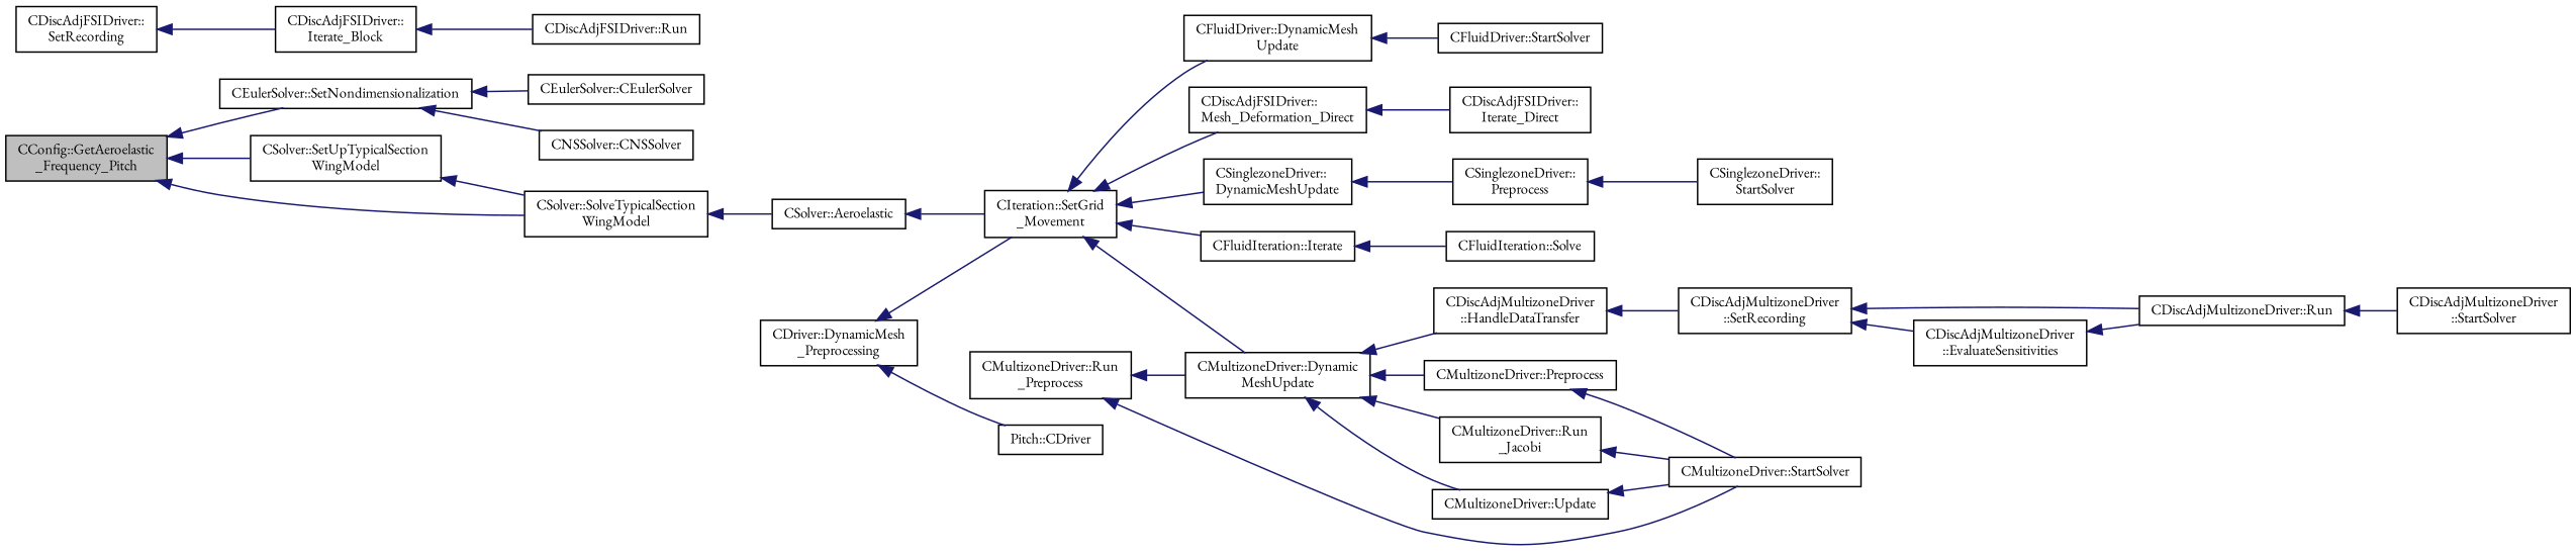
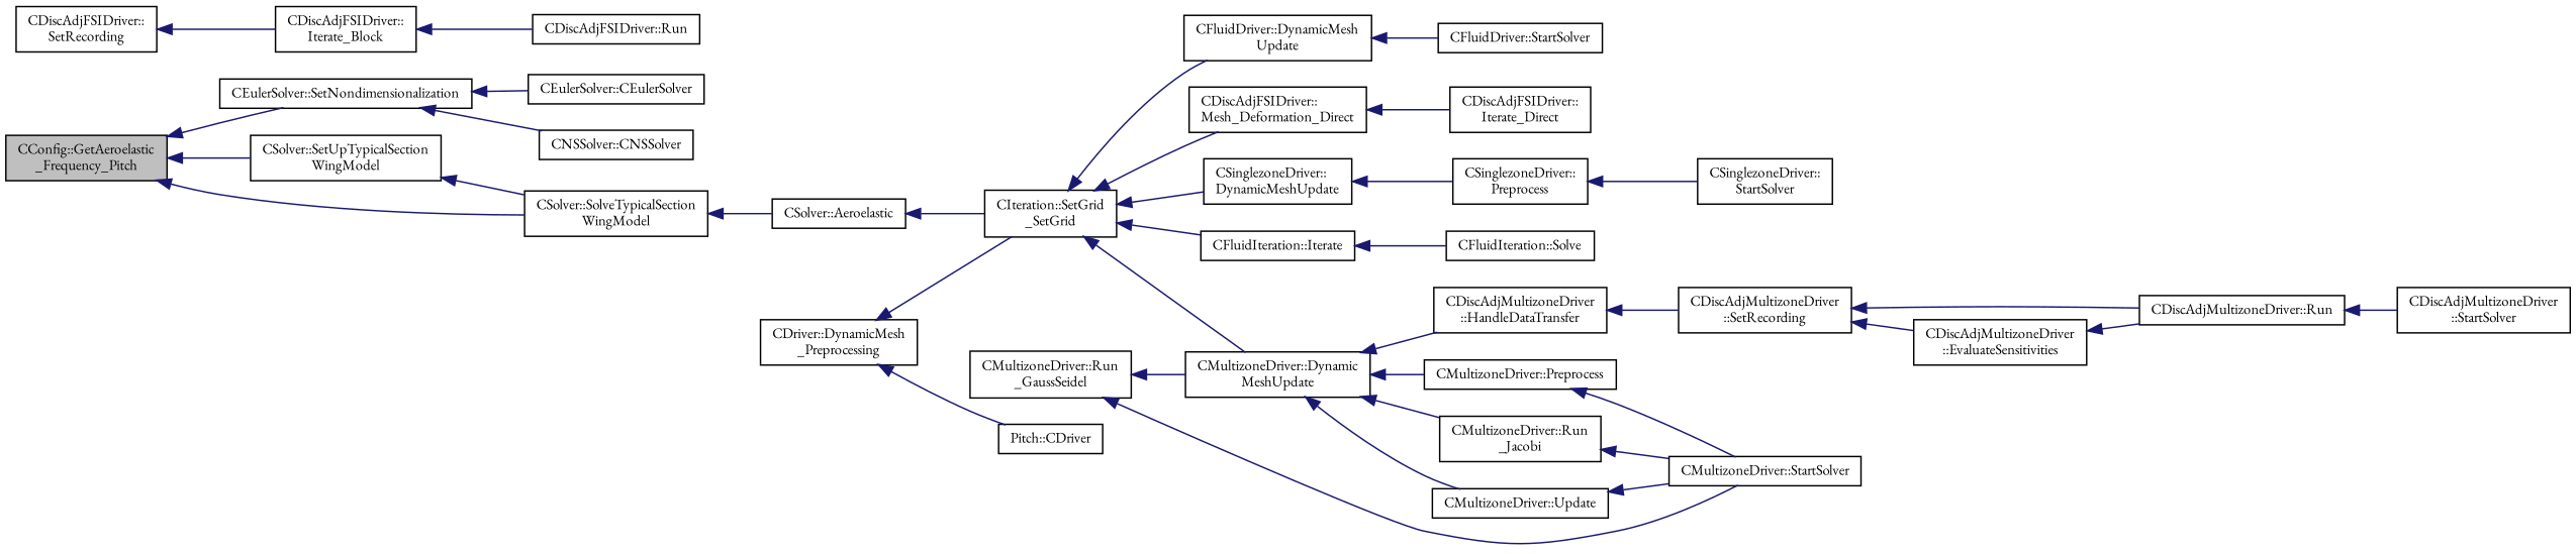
  digraph {
    fontname="EB Garamond"
    rankdir=LR
    node [color=black fillcolor=white fontname="EB Garamond" fontsize=10 shape=record style=filled]
    edge [color=midnightblue dir=back fontname="EB Garamond" fontsize=10 labelfontname=Helvetica labelfontsize=10 style=solid]
    n1 [fillcolor=grey75 fontcolor=black height=0.2 label="CConfig::GetAeroelastic\l_Frequency_Pitch" width=0.4]
    n2 [height=0.2 label="CEulerSolver::SetNondimensionalization" width=0.4]
    n3 [height=0.2 label="CSolver::SetUpTypicalSection\lWingModel" width=0.4]
    n4 [height=0.2 label="CSolver::SolveTypicalSection\lWingModel" width=0.4]
    n5 [height=0.2 label="CEulerSolver::CEulerSolver" width=0.4]
    n6 [height=0.2 label="CNSSolver::CNSSolver" width=0.4]
    n7 [height=0.2 label="CSolver::Aeroelastic" width=0.4]
-   n8 [height=0.2 label="CIteration::SetGrid\l_Movement" width=0.4]
+   n8 [height=0.2 label="CIteration::SetGrid\l_SetGrid" width=0.4]
    n9 [height=0.2 label="CFluidDriver::DynamicMesh\lUpdate" width=0.4]
    n10 [height=0.2 label="CDiscAdjFSIDriver::\lMesh_Deformation_Direct" width=0.4]
    n11 [height=0.2 label="CMultizoneDriver::Dynamic\lMeshUpdate" width=0.4]
    n12 [height=0.2 label="CSinglezoneDriver::\lDynamicMeshUpdate" width=0.4]
    n13 [height=0.2 label="CFluidIteration::Iterate" width=0.4]
    n14 [height=0.2 label="CDriver::DynamicMesh\l_Preprocessing" width=0.4]
    n15 [height=0.2 label="Pitch::CDriver" width=0.4]
    n16 [height=0.2 label="CFluidDriver::StartSolver" width=0.4]
    n17 [height=0.2 label="CDiscAdjFSIDriver::\lIterate_Direct" width=0.4]
    n18 [height=0.2 label="CDiscAdjMultizoneDriver\l::HandleDataTransfer" width=0.4]
    n19 [height=0.2 label="CMultizoneDriver::Preprocess" width=0.4]
    n20 [height=0.2 label="CMultizoneDriver::Run\l_Jacobi" width=0.4]
    n21 [height=0.2 label="CMultizoneDriver::Update" width=0.4]
    n22 [height=0.2 label="CSinglezoneDriver::\lPreprocess" width=0.4]
    n23 [height=0.2 label="CFluidIteration::Solve" width=0.4]
    n24 [height=0.2 label="CDiscAdjFSIDriver::\lSetRecording" width=0.4]
    n25 [height=0.2 label="CDiscAdjFSIDriver::\lIterate_Block" width=0.4]
    n26 [height=0.2 label="CDiscAdjFSIDriver::Run" width=0.4]
    n27 [height=0.2 label="CDiscAdjMultizoneDriver\l::SetRecording" width=0.4]
    n28 [height=0.2 label="CMultizoneDriver::StartSolver" width=0.4]
-   n29 [height=0.2 label="CMultizoneDriver::Run\l_Preprocess" width=0.4]
+   n29 [height=0.2 label="CMultizoneDriver::Run\l_GaussSeidel" width=0.4]
    n30 [height=0.2 label="CDiscAdjMultizoneDriver::Run" width=0.4]
    n31 [height=0.2 label="CDiscAdjMultizoneDriver\l::EvaluateSensitivities" width=0.4]
    n32 [height=0.2 label="CDiscAdjMultizoneDriver\l::StartSolver" width=0.4]
    n33 [height=0.2 label="CSinglezoneDriver::\lStartSolver" width=0.4]
    n1 -> n2
    n1 -> n3
    n1 -> n4
    n2 -> n5
    n2 -> n6
    n3 -> n4
    n4 -> n7
    n7 -> n8
    n8 -> n9
    n8 -> n10
    n8 -> n11
    n8 -> n12
    n8 -> n13
    n9 -> n16
    n10 -> n17
    n11 -> n18
    n11 -> n19
    n11 -> n20
    n11 -> n21
    n12 -> n22
    n13 -> n23
    n14 -> n8
    n14 -> n15
    n18 -> n27
    n19 -> n28
    n20 -> n28
    n21 -> n28
    n22 -> n33
    n24 -> n25
    n25 -> n26
    n27 -> n30
    n27 -> n31
    n29 -> n11
    n29 -> n28
    n30 -> n32
    n31 -> n30
  }
